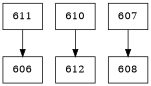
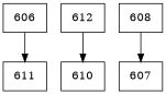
  digraph {
    node [shape=record]
    n1 [label="{611}"]
    n2 [label="{606}"]
    n3 [label="{612}"]
    n4 [label="{610}"]
    n5 [label="{608}"]
    n6 [label="{607}"]
-   n1 -> n2
-   n4 -> n3
-   n6 -> n5
+   n2 -> n1
+   n3 -> n4
+   n5 -> n6
  }
